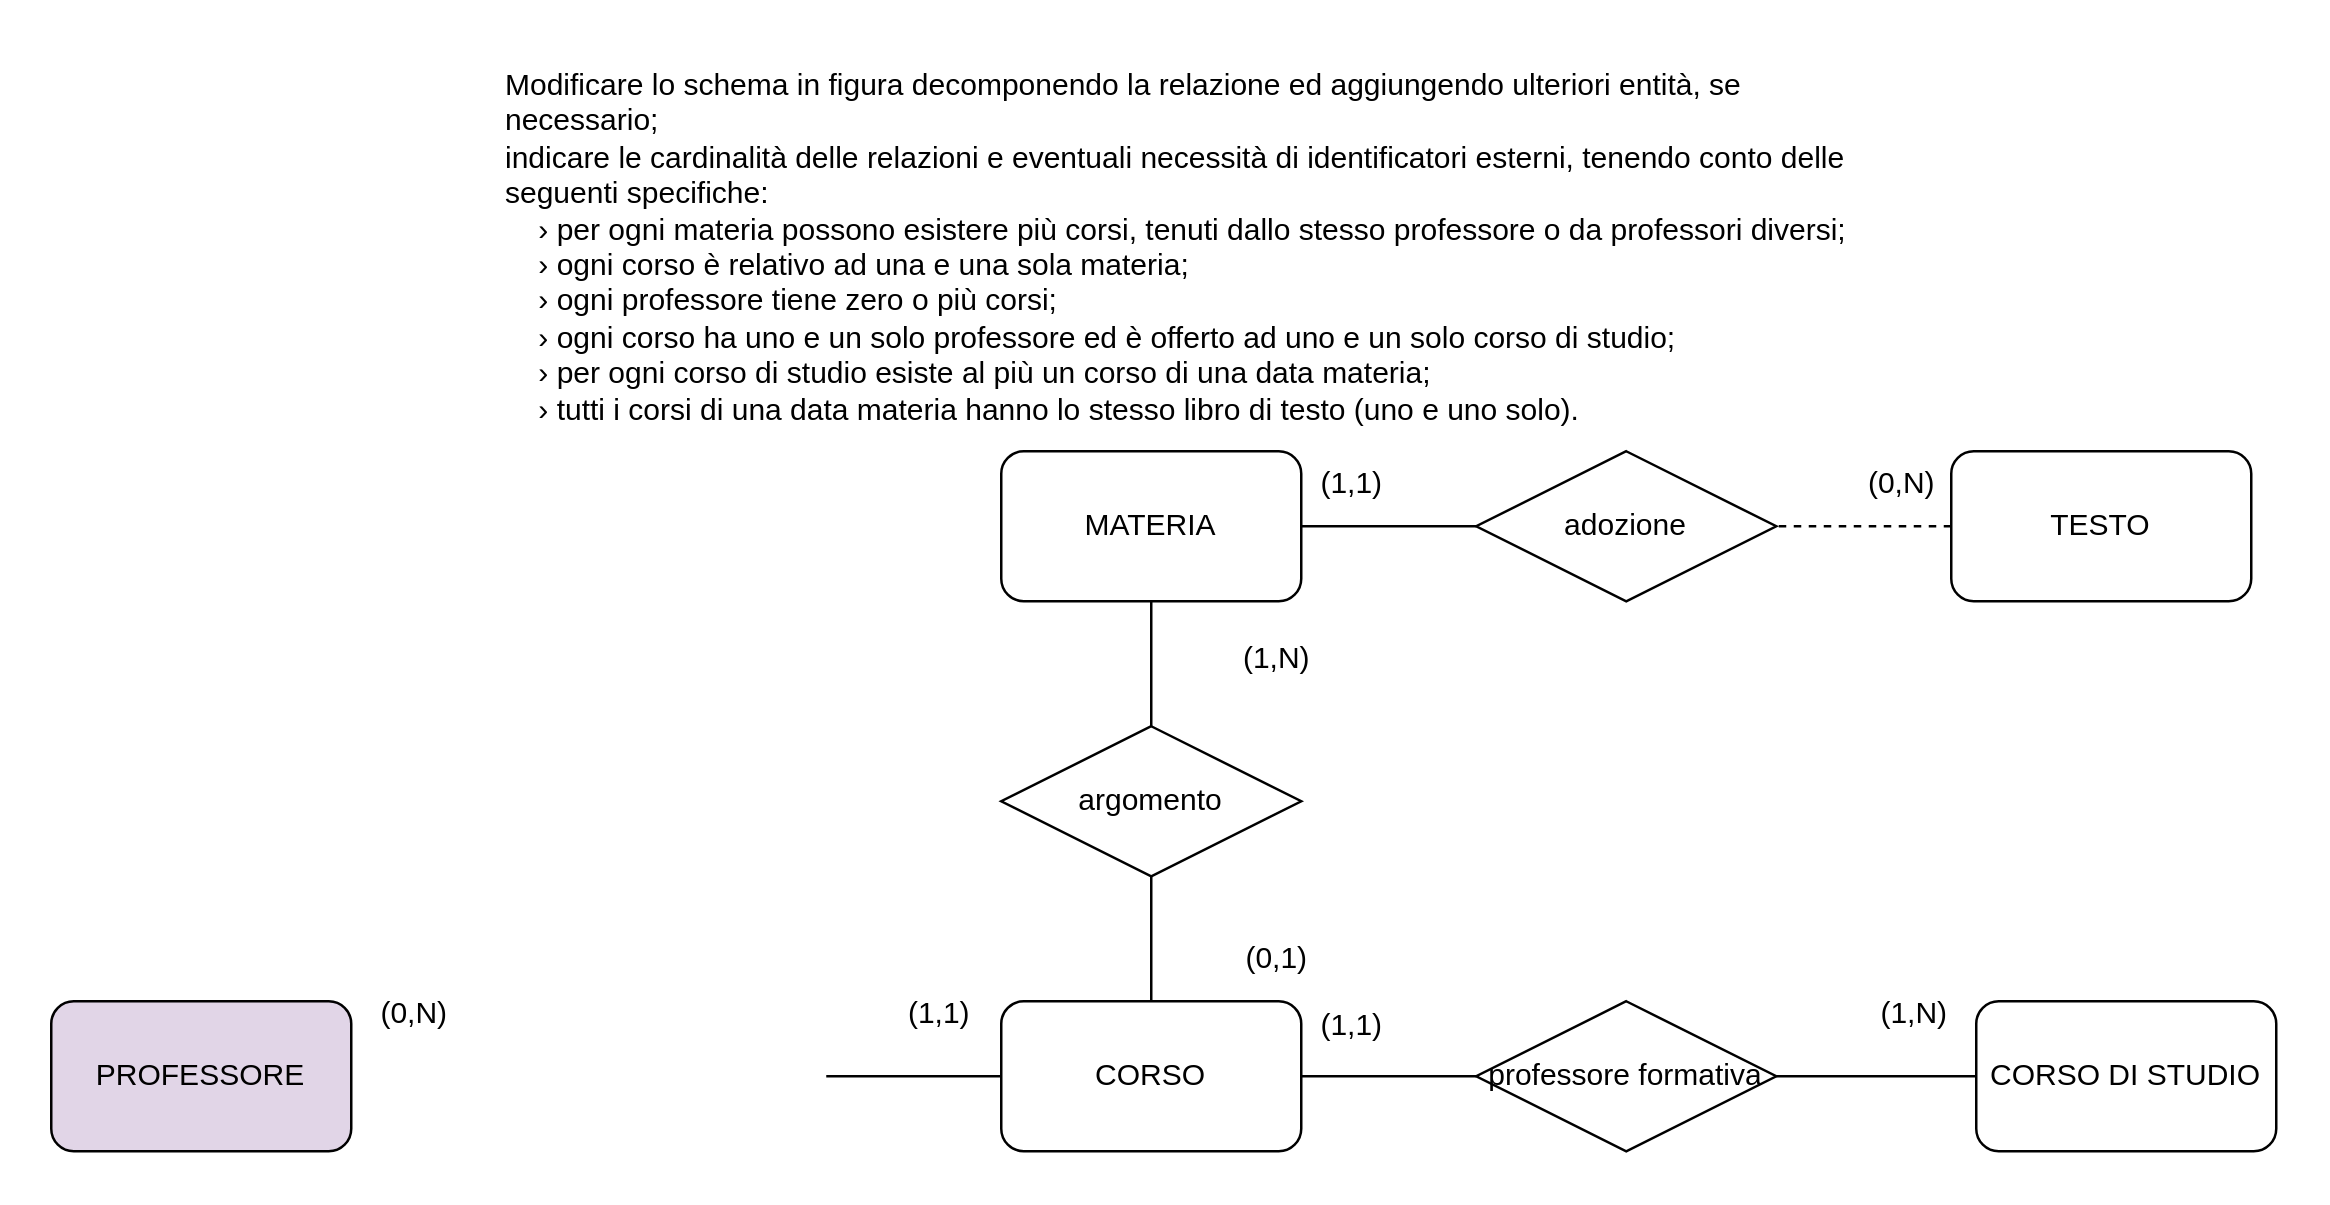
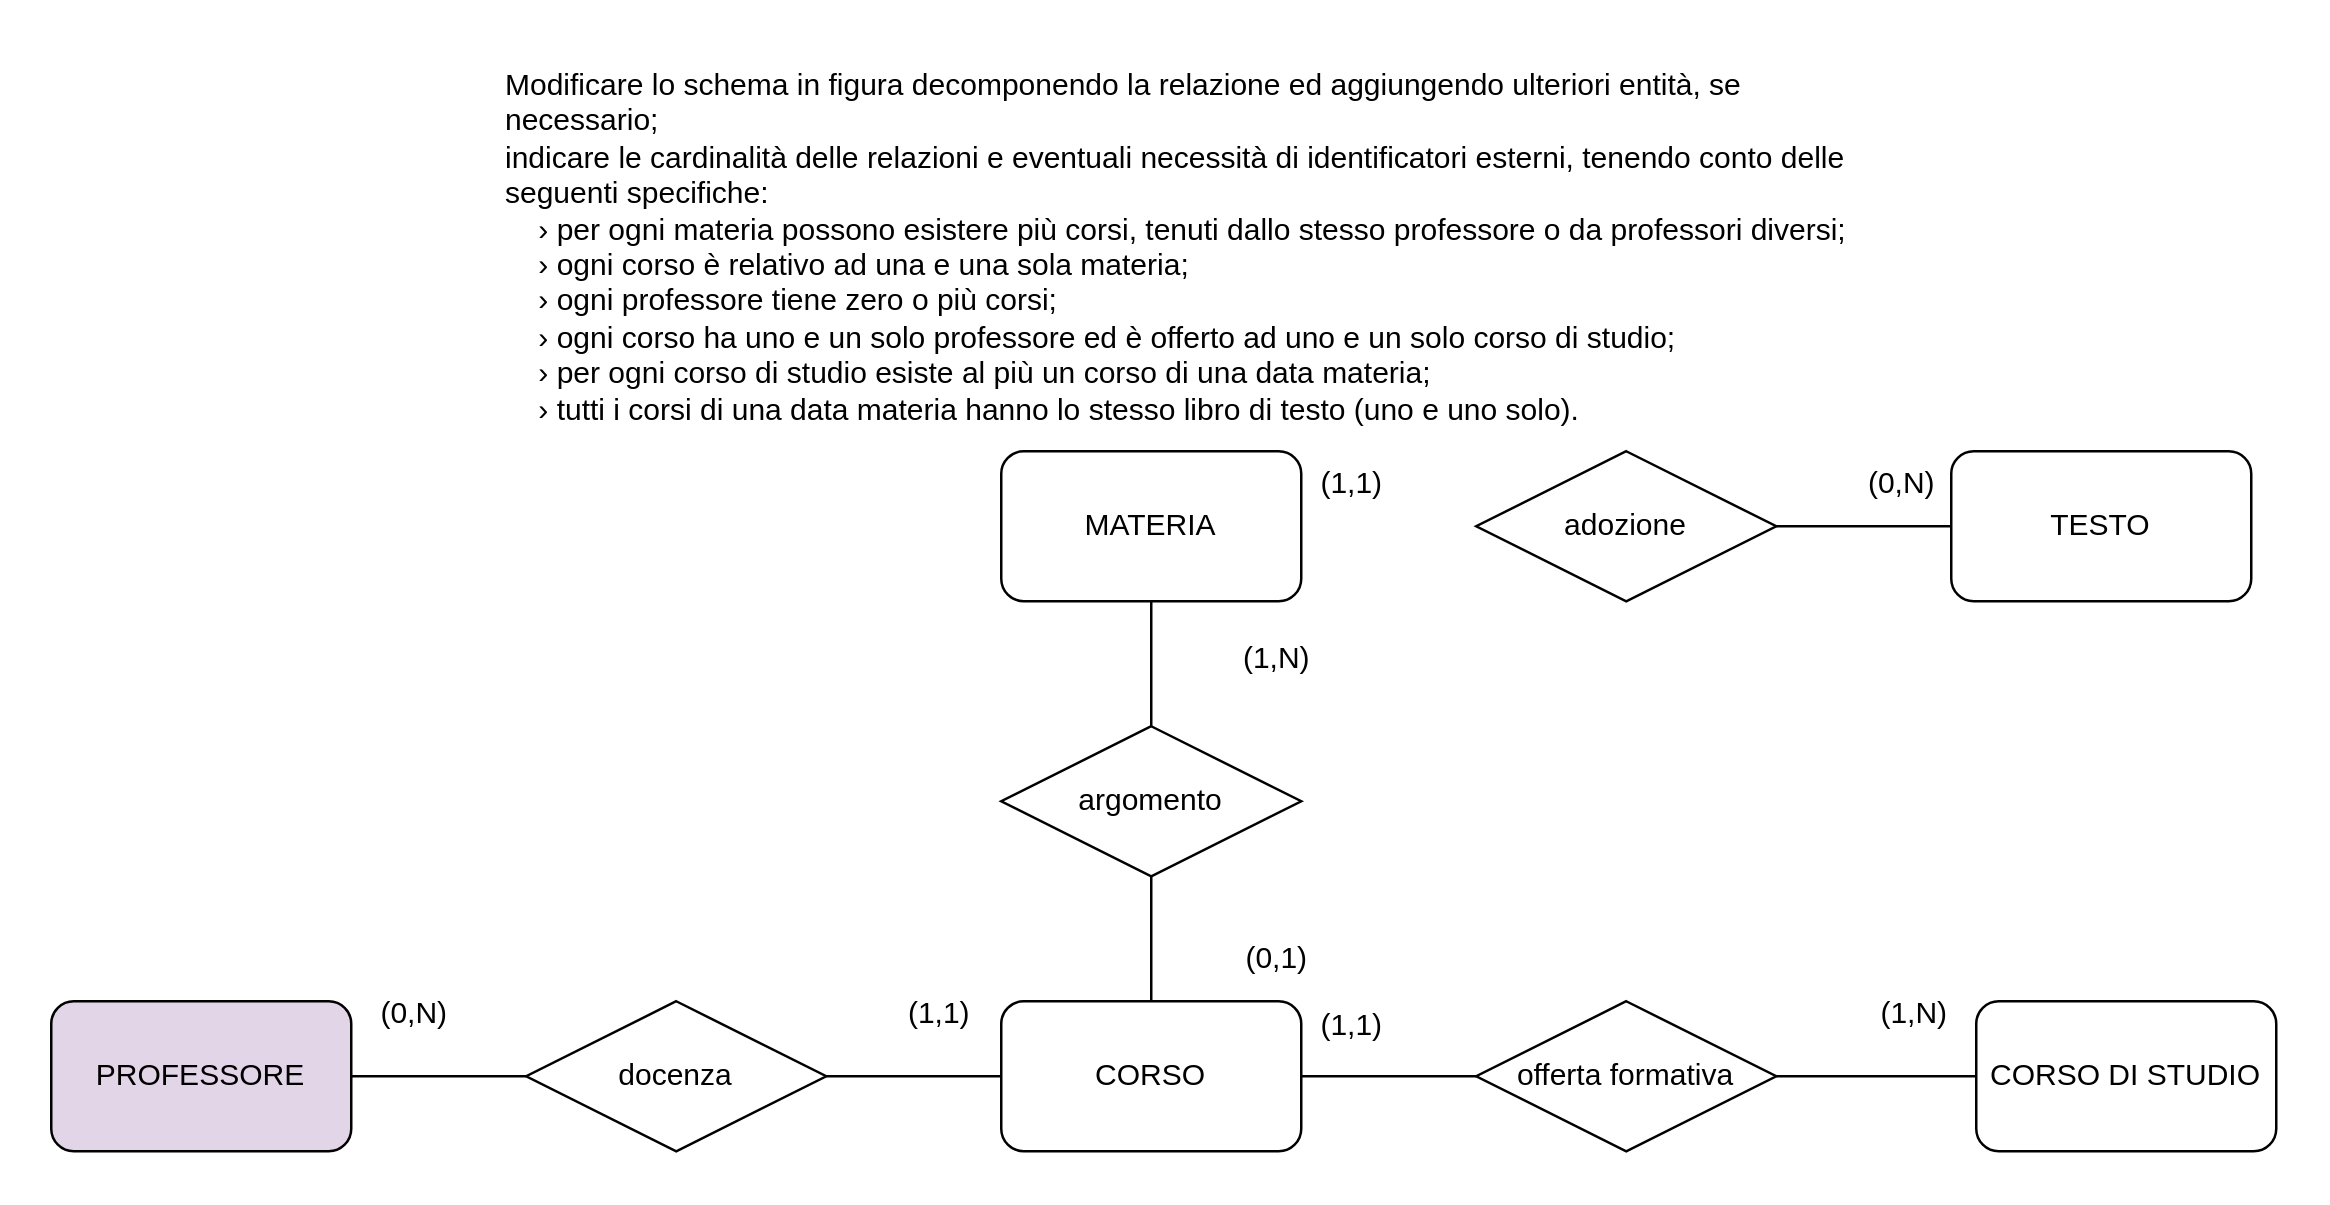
  <mxCell id="0" />
  <mxCell id="1" parent="0" />
  <mxCell id="2" value="Modificare lo schema in figura decomponendo la relazione ed aggiungendo ulteriori entità, se necessario; &#10;indicare le cardinalità delle relazioni e eventuali necessità di identificatori esterni, tenendo conto delle seguenti specifiche: &#10;    › per ogni materia possono esistere più corsi, tenuti dallo stesso professore o da professori diversi; &#10;    › ogni corso è relativo ad una e una sola materia;&#10;    › ogni professore tiene zero o più corsi; &#10;    › ogni corso ha uno e un solo professore ed è offerto ad uno e un solo corso di studio; &#10;    › per ogni corso di studio esiste al più un corso di una data materia; &#10;    › tutti i corsi di una data materia hanno lo stesso libro di testo (uno e uno solo)." style="text;whiteSpace=wrap;" vertex="1" parent="1"><mxGeometry x="200" y="20" width="560" height="170" as="geometry" /></mxCell>
  <mxCell id="3" value="PROFESSORE" style="rounded=1;whiteSpace=wrap;html=1;fillColor=#e1d5e7;" vertex="1" parent="1"><mxGeometry x="20" y="400" width="120" height="60" as="geometry" /></mxCell>
  <mxCell id="4" value="CORSO" style="rounded=1;whiteSpace=wrap;html=1;" vertex="1" parent="1"><mxGeometry x="400" y="400" width="120" height="60" as="geometry" /></mxCell>
  <mxCell id="5" value="CORSO DI STUDIO" style="rounded=1;whiteSpace=wrap;html=1;" vertex="1" parent="1"><mxGeometry x="790" y="400" width="120" height="60" as="geometry" /></mxCell>
  <mxCell id="6" value="MATERIA" style="rounded=1;whiteSpace=wrap;html=1;" vertex="1" parent="1"><mxGeometry x="400" y="180" width="120" height="60" as="geometry" /></mxCell>
  <mxCell id="7" value="TESTO" style="rounded=1;whiteSpace=wrap;html=1;" vertex="1" parent="1"><mxGeometry x="780" y="180" width="120" height="60" as="geometry" /></mxCell>
+ <mxCell id="8" value="docenza" style="shape=rhombus;perimeter=rhombusPerimeter;whiteSpace=wrap;html=1;align=center;" vertex="1" parent="1"><mxGeometry x="210" y="400" width="120" height="60" as="geometry" /></mxCell>
  <mxCell id="9" value="(0,N)" style="text;html=1;align=center;verticalAlign=middle;resizable=0;points=[];autosize=1;strokeColor=none;fillColor=none;" vertex="1" parent="1"><mxGeometry x="140" y="390" width="50" height="30" as="geometry" /></mxCell>
  <mxCell id="10" value="(1,1)" style="text;html=1;align=center;verticalAlign=middle;resizable=0;points=[];autosize=1;strokeColor=none;fillColor=none;" vertex="1" parent="1"><mxGeometry x="350" y="390" width="50" height="30" as="geometry" /></mxCell>
  <mxCell id="11" value="" style="line;strokeWidth=1;rotatable=0;dashed=0;labelPosition=right;align=left;verticalAlign=middle;spacingTop=0;spacingLeft=6;points=[];portConstraint=eastwest;" vertex="1" parent="1"><mxGeometry x="330" y="425" width="70" height="10" as="geometry" /></mxCell>
- <mxCell id="12" value="professore formativa" style="shape=rhombus;perimeter=rhombusPerimeter;whiteSpace=wrap;html=1;align=center;" vertex="1" parent="1"><mxGeometry x="590" y="400" width="120" height="60" as="geometry" /></mxCell>
+ <mxCell id="12" value="offerta formativa" style="shape=rhombus;perimeter=rhombusPerimeter;whiteSpace=wrap;html=1;align=center;" vertex="1" parent="1"><mxGeometry x="590" y="400" width="120" height="60" as="geometry" /></mxCell>
  <mxCell id="13" value="(1,1)" style="text;html=1;align=center;verticalAlign=middle;resizable=0;points=[];autosize=1;strokeColor=none;fillColor=none;" vertex="1" parent="1"><mxGeometry x="515" y="395" width="50" height="30" as="geometry" /></mxCell>
  <mxCell id="14" value="(1,N)" style="text;html=1;align=center;verticalAlign=middle;resizable=0;points=[];autosize=1;strokeColor=none;fillColor=none;" vertex="1" parent="1"><mxGeometry x="740" y="390" width="50" height="30" as="geometry" /></mxCell>
  <mxCell id="15" value="argomento" style="shape=rhombus;perimeter=rhombusPerimeter;whiteSpace=wrap;html=1;align=center;" vertex="1" parent="1"><mxGeometry x="400" y="290" width="120" height="60" as="geometry" /></mxCell>
  <mxCell id="16" value="(1,N)" style="text;html=1;align=center;verticalAlign=middle;resizable=0;points=[];autosize=1;strokeColor=none;fillColor=none;" vertex="1" parent="1"><mxGeometry x="485" y="248" width="50" height="30" as="geometry" /></mxCell>
  <mxCell id="17" value="(0,1)" style="text;html=1;align=center;verticalAlign=middle;resizable=0;points=[];autosize=1;strokeColor=none;fillColor=none;" vertex="1" parent="1"><mxGeometry x="485" y="368" width="50" height="30" as="geometry" /></mxCell>
  <mxCell id="18" value="(1,1)" style="text;html=1;align=center;verticalAlign=middle;resizable=0;points=[];autosize=1;strokeColor=none;fillColor=none;" vertex="1" parent="1"><mxGeometry x="515" y="178" width="50" height="30" as="geometry" /></mxCell>
  <mxCell id="19" value="(0,N)" style="text;html=1;align=center;verticalAlign=middle;resizable=0;points=[];autosize=1;strokeColor=none;fillColor=none;" vertex="1" parent="1"><mxGeometry x="735" y="178" width="50" height="30" as="geometry" /></mxCell>
  <mxCell id="20" value="adozione" style="shape=rhombus;perimeter=rhombusPerimeter;whiteSpace=wrap;html=1;align=center;" vertex="1" parent="1"><mxGeometry x="590" y="180" width="120" height="60" as="geometry" /></mxCell>
  <mxCell id="21" value="" style="line;strokeWidth=1;rotatable=0;dashed=0;labelPosition=right;align=left;verticalAlign=middle;spacingTop=0;spacingLeft=6;points=[];portConstraint=eastwest;" vertex="1" parent="1"><mxGeometry x="520" y="425" width="70" height="10" as="geometry" /></mxCell>
  <mxCell id="22" value="" style="line;strokeWidth=1;rotatable=0;dashed=0;labelPosition=right;align=left;verticalAlign=middle;spacingTop=0;spacingLeft=6;points=[];portConstraint=eastwest;" vertex="1" parent="1"><mxGeometry x="710" y="425" width="80" height="10" as="geometry" /></mxCell>
  <mxCell id="23" value="" style="endArrow=none;html=1;rounded=0;exitX=0.5;exitY=0;exitDx=0;exitDy=0;" edge="1" parent="1" source="4" target="15"><mxGeometry width="50" height="50" relative="1" as="geometry"><mxPoint x="580" y="390" as="sourcePoint" /><mxPoint x="630" y="340" as="targetPoint" /></mxGeometry></mxCell>
  <mxCell id="24" value="" style="endArrow=none;html=1;rounded=0;exitX=0.5;exitY=0;exitDx=0;exitDy=0;entryX=0.5;entryY=1;entryDx=0;entryDy=0;" edge="1" parent="1" source="15" target="6"><mxGeometry width="50" height="50" relative="1" as="geometry"><mxPoint x="580" y="390" as="sourcePoint" /><mxPoint x="630" y="340" as="targetPoint" /></mxGeometry></mxCell>
- <mxCell id="25" value="" style="endArrow=none;html=1;rounded=0;exitX=1;exitY=0.5;exitDx=0;exitDy=0;entryX=0;entryY=0.5;entryDx=0;entryDy=0;" edge="1" parent="1" source="6" target="20"><mxGeometry width="50" height="50" relative="1" as="geometry"><mxPoint x="580" y="390" as="sourcePoint" /><mxPoint x="630" y="340" as="targetPoint" /></mxGeometry></mxCell>
- <mxCell id="26" value="" style="endArrow=none;html=1;rounded=0;entryX=1;entryY=0.5;entryDx=0;entryDy=0;exitX=0;exitY=0.5;exitDx=0;exitDy=0;dashed=1;" edge="1" parent="1" source="7" target="20"><mxGeometry width="50" height="50" relative="1" as="geometry"><mxPoint x="580" y="390" as="sourcePoint" /><mxPoint x="630" y="340" as="targetPoint" /></mxGeometry></mxCell>
+ <mxCell id="26" value="" style="endArrow=none;html=1;rounded=0;entryX=1;entryY=0.5;entryDx=0;entryDy=0;exitX=0;exitY=0.5;exitDx=0;exitDy=0;" edge="1" parent="1" source="7" target="20"><mxGeometry width="50" height="50" relative="1" as="geometry"><mxPoint x="580" y="390" as="sourcePoint" /><mxPoint x="630" y="340" as="targetPoint" /></mxGeometry></mxCell>
+ <mxCell id="27" value="" style="endArrow=none;html=1;rounded=0;entryX=1;entryY=0.5;entryDx=0;entryDy=0;exitX=0;exitY=0.5;exitDx=0;exitDy=0;" edge="1" parent="1" source="8" target="3"><mxGeometry width="50" height="50" relative="1" as="geometry"><mxPoint x="380" y="380" as="sourcePoint" /><mxPoint x="430" y="330" as="targetPoint" /></mxGeometry></mxCell>
